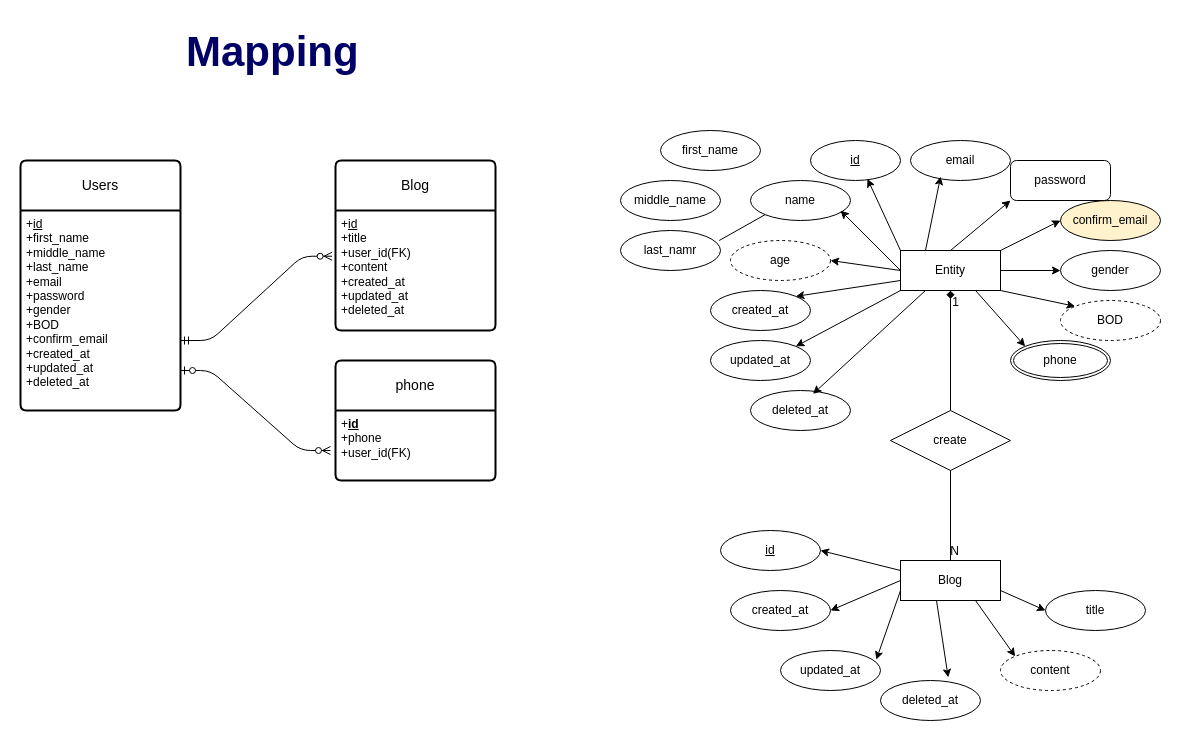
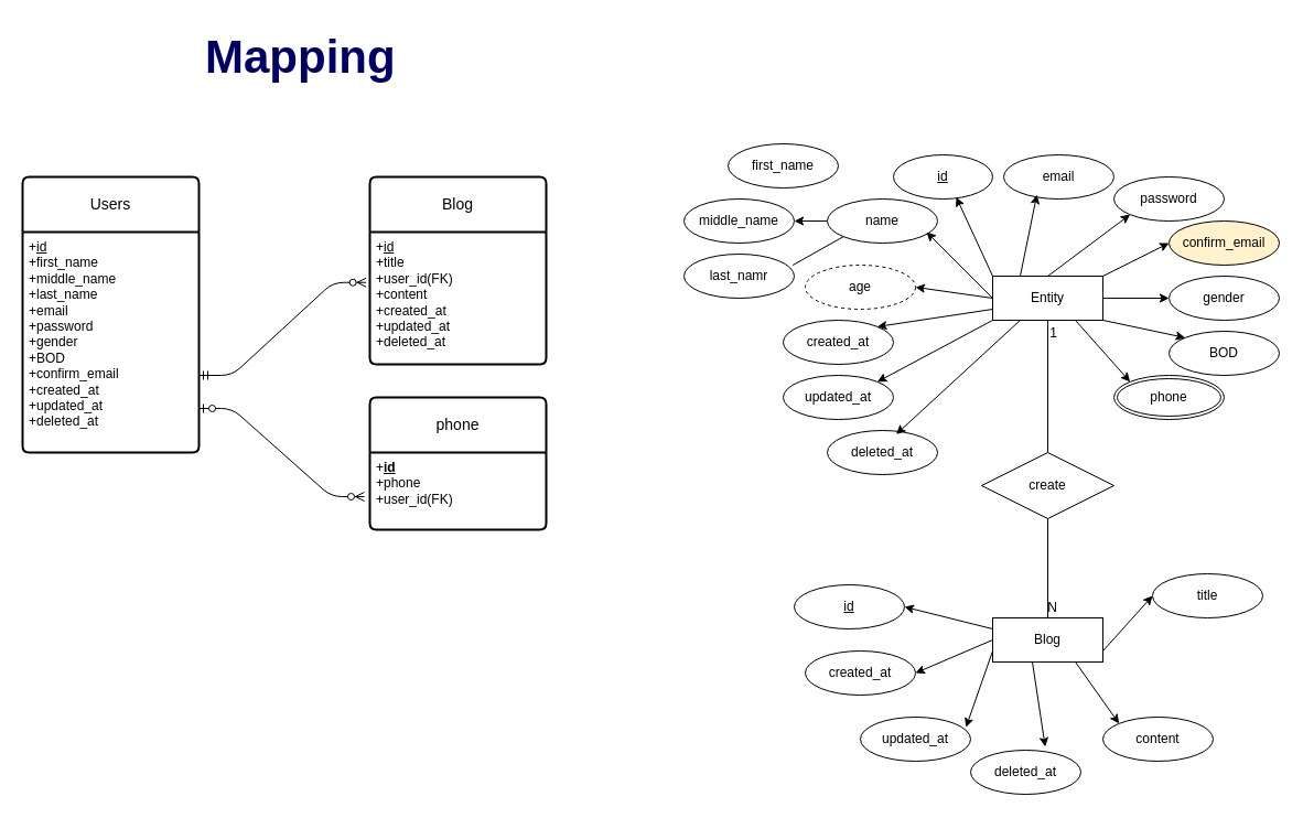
  <mxCell id="0" />
  <mxCell id="1" parent="0" />
  <mxCell id="2" style="edgeStyle=none;html=1;exitX=0.5;exitY=0;exitDx=0;exitDy=0;entryX=0;entryY=1;entryDx=0;entryDy=0;" parent="1" source="8" target="13" edge="1"><mxGeometry relative="1" as="geometry" /></mxCell>
  <mxCell id="3" style="edgeStyle=none;html=1;exitX=1;exitY=0;exitDx=0;exitDy=0;entryX=0;entryY=0.5;entryDx=0;entryDy=0;" parent="1" source="8" target="14" edge="1"><mxGeometry relative="1" as="geometry" /></mxCell>
  <mxCell id="4" style="edgeStyle=none;html=1;exitX=1;exitY=0.5;exitDx=0;exitDy=0;entryX=0;entryY=0.5;entryDx=0;entryDy=0;" parent="1" source="8" target="15" edge="1"><mxGeometry relative="1" as="geometry" /></mxCell>
  <mxCell id="5" style="edgeStyle=none;html=1;exitX=0;exitY=0.5;exitDx=0;exitDy=0;entryX=1;entryY=0.5;entryDx=0;entryDy=0;" parent="1" source="8" target="27" edge="1"><mxGeometry relative="1" as="geometry" /></mxCell>
  <mxCell id="6" style="edgeStyle=none;html=1;exitX=0;exitY=0.75;exitDx=0;exitDy=0;entryX=1;entryY=0;entryDx=0;entryDy=0;" parent="1" source="8" target="28" edge="1"><mxGeometry relative="1" as="geometry" /></mxCell>
  <mxCell id="7" style="edgeStyle=none;html=1;exitX=0;exitY=1;exitDx=0;exitDy=0;entryX=1;entryY=0;entryDx=0;entryDy=0;" parent="1" source="8" target="29" edge="1"><mxGeometry relative="1" as="geometry" /></mxCell>
  <mxCell id="8" value="Users" style="rounded=1;arcSize=10;whiteSpace=wrap;html=1;align=center;" parent="1" vertex="1"><mxGeometry x="900" y="250" width="100" height="40" as="geometry" /></mxCell>
  <mxCell id="9" value="id" style="ellipse;whiteSpace=wrap;html=1;align=center;fontStyle=4;" parent="1" vertex="1"><mxGeometry x="810" y="140" width="90" height="40" as="geometry" /></mxCell>
  <mxCell id="10" style="edgeStyle=none;html=1;exitX=0;exitY=0;exitDx=0;exitDy=0;entryX=0.633;entryY=0.959;entryDx=0;entryDy=0;entryPerimeter=0;" parent="1" source="8" target="9" edge="1"><mxGeometry relative="1" as="geometry" /></mxCell>
  <mxCell id="11" value="email" style="ellipse;whiteSpace=wrap;html=1;align=center;" parent="1" vertex="1"><mxGeometry x="910" y="140" width="100" height="40" as="geometry" /></mxCell>
  <mxCell id="12" style="edgeStyle=none;html=1;exitX=0.25;exitY=0;exitDx=0;exitDy=0;entryX=0.301;entryY=0.901;entryDx=0;entryDy=0;entryPerimeter=0;" parent="1" source="8" target="11" edge="1"><mxGeometry relative="1" as="geometry" /></mxCell>
- <mxCell id="13" value="password" style="whiteSpace=wrap;html=1;align=center;rounded=1;" parent="1" vertex="1"><mxGeometry x="1010" y="160" width="100" height="40" as="geometry" /></mxCell>
+ <mxCell id="13" value="password" style="ellipse;whiteSpace=wrap;html=1;align=center;" parent="1" vertex="1"><mxGeometry x="1010" y="160" width="100" height="40" as="geometry" /></mxCell>
  <mxCell id="14" value="confirm_email" style="ellipse;whiteSpace=wrap;html=1;align=center;fillColor=#fff2cc;" parent="1" vertex="1"><mxGeometry x="1060" y="200" width="100" height="40" as="geometry" /></mxCell>
  <mxCell id="15" value="gender" style="ellipse;whiteSpace=wrap;html=1;align=center;" parent="1" vertex="1"><mxGeometry x="1060" y="250" width="100" height="40" as="geometry" /></mxCell>
- <mxCell id="16" value="BOD" style="ellipse;whiteSpace=wrap;html=1;align=center;dashed=1;" parent="1" vertex="1"><mxGeometry x="1060" y="300" width="100" height="40" as="geometry" /></mxCell>
+ <mxCell id="16" value="BOD" style="ellipse;whiteSpace=wrap;html=1;align=center;" parent="1" vertex="1"><mxGeometry x="1060" y="300" width="100" height="40" as="geometry" /></mxCell>
  <mxCell id="17" style="edgeStyle=none;html=1;exitX=1;exitY=1;exitDx=0;exitDy=0;entryX=0;entryY=0;entryDx=0;entryDy=0;" parent="1" source="8" target="16" edge="1"><mxGeometry relative="1" as="geometry" /></mxCell>
+ <mxCell id="18" style="edgeStyle=none;html=1;exitX=0;exitY=0.5;exitDx=0;exitDy=0;entryX=1;entryY=0.5;entryDx=0;entryDy=0;" parent="1" source="19" target="22" edge="1"><mxGeometry relative="1" as="geometry" /></mxCell>
  <mxCell id="19" value="name" style="ellipse;whiteSpace=wrap;html=1;align=center;" parent="1" vertex="1"><mxGeometry x="750" y="180" width="100" height="40" as="geometry" /></mxCell>
  <mxCell id="20" style="edgeStyle=none;html=1;exitX=0;exitY=0.5;exitDx=0;exitDy=0;" parent="1" source="8" edge="1"><mxGeometry relative="1" as="geometry"><mxPoint x="840" y="210" as="targetPoint" /></mxGeometry></mxCell>
  <mxCell id="21" value="first_name" style="ellipse;whiteSpace=wrap;html=1;align=center;" parent="1" vertex="1"><mxGeometry x="660" y="130" width="100" height="40" as="geometry" /></mxCell>
  <mxCell id="22" value="middle_name" style="ellipse;whiteSpace=wrap;html=1;align=center;" parent="1" vertex="1"><mxGeometry x="620" y="180" width="100" height="40" as="geometry" /></mxCell>
  <mxCell id="23" value="last_namr" style="ellipse;whiteSpace=wrap;html=1;align=center;" parent="1" vertex="1"><mxGeometry x="620" y="230" width="100" height="40" as="geometry" /></mxCell>
  <mxCell id="24" style="edgeStyle=none;html=1;exitX=0;exitY=1;exitDx=0;exitDy=0;entryX=0.987;entryY=0.25;entryDx=0;entryDy=0;entryPerimeter=0;endArrow=none;" parent="1" source="19" target="23" edge="1"><mxGeometry relative="1" as="geometry" /></mxCell>
  <mxCell id="25" value="phone" style="ellipse;shape=doubleEllipse;margin=3;whiteSpace=wrap;html=1;align=center;" parent="1" vertex="1"><mxGeometry x="1010" y="340" width="100" height="40" as="geometry" /></mxCell>
  <mxCell id="26" style="edgeStyle=none;html=1;exitX=0.75;exitY=1;exitDx=0;exitDy=0;entryX=0;entryY=0;entryDx=0;entryDy=0;" parent="1" source="8" target="25" edge="1"><mxGeometry relative="1" as="geometry"><mxPoint x="1011" y="340" as="targetPoint" /></mxGeometry></mxCell>
  <mxCell id="27" value="age" style="ellipse;whiteSpace=wrap;html=1;align=center;dashed=1;" parent="1" vertex="1"><mxGeometry x="730" y="240" width="100" height="40" as="geometry" /></mxCell>
  <mxCell id="28" value="created_at" style="ellipse;whiteSpace=wrap;html=1;align=center;" parent="1" vertex="1"><mxGeometry x="710" y="290" width="100" height="40" as="geometry" /></mxCell>
  <mxCell id="29" value="updated_at" style="ellipse;whiteSpace=wrap;html=1;align=center;" parent="1" vertex="1"><mxGeometry x="710" y="340" width="100" height="40" as="geometry" /></mxCell>
  <mxCell id="30" value="deleted_at" style="ellipse;whiteSpace=wrap;html=1;align=center;" parent="1" vertex="1"><mxGeometry x="750" y="390" width="100" height="40" as="geometry" /></mxCell>
  <mxCell id="31" style="edgeStyle=none;html=1;exitX=0.25;exitY=1;exitDx=0;exitDy=0;entryX=0.625;entryY=0.085;entryDx=0;entryDy=0;entryPerimeter=0;" parent="1" source="8" target="30" edge="1"><mxGeometry relative="1" as="geometry" /></mxCell>
  <mxCell id="32" value="Entity" style="whiteSpace=wrap;html=1;align=center;" parent="1" vertex="1"><mxGeometry x="900" y="250" width="100" height="40" as="geometry" /></mxCell>
  <mxCell id="33" style="edgeStyle=none;html=1;exitX=0;exitY=0.5;exitDx=0;exitDy=0;entryX=1;entryY=0.5;entryDx=0;entryDy=0;" parent="1" source="36" target="38" edge="1"><mxGeometry relative="1" as="geometry" /></mxCell>
  <mxCell id="34" style="edgeStyle=none;html=1;exitX=0;exitY=0.25;exitDx=0;exitDy=0;entryX=1;entryY=0.5;entryDx=0;entryDy=0;" parent="1" source="36" target="37" edge="1"><mxGeometry relative="1" as="geometry" /></mxCell>
  <mxCell id="35" style="edgeStyle=none;html=1;exitX=1;exitY=0.75;exitDx=0;exitDy=0;entryX=0;entryY=0.5;entryDx=0;entryDy=0;" parent="1" source="36" target="45" edge="1"><mxGeometry relative="1" as="geometry" /></mxCell>
  <mxCell id="36" value="Blog" style="whiteSpace=wrap;html=1;align=center;" parent="1" vertex="1"><mxGeometry x="900" y="560" width="100" height="40" as="geometry" /></mxCell>
  <mxCell id="37" value="id" style="ellipse;whiteSpace=wrap;html=1;align=center;fontStyle=4;" parent="1" vertex="1"><mxGeometry y="530" width="100" height="40" as="geometry" x="720" /></mxCell>
  <mxCell id="38" value="created_at" style="ellipse;whiteSpace=wrap;html=1;align=center;" parent="1" vertex="1"><mxGeometry x="730" y="590" width="100" height="40" as="geometry" /></mxCell>
  <mxCell id="39" value="updated_at" style="ellipse;whiteSpace=wrap;html=1;align=center;" parent="1" vertex="1"><mxGeometry x="780" y="650" width="100" height="40" as="geometry" /></mxCell>
  <mxCell id="40" value="deleted_at" style="ellipse;whiteSpace=wrap;html=1;align=center;" parent="1" vertex="1"><mxGeometry x="880" y="680" width="100" height="40" as="geometry" /></mxCell>
  <mxCell id="41" style="edgeStyle=none;html=1;exitX=0;exitY=0.75;exitDx=0;exitDy=0;entryX=0.958;entryY=0.23;entryDx=0;entryDy=0;entryPerimeter=0;" parent="1" source="36" target="39" edge="1"><mxGeometry relative="1" as="geometry" /></mxCell>
  <mxCell id="42" style="edgeStyle=none;html=1;exitX=0;exitY=1;exitDx=0;exitDy=0;entryX=0.677;entryY=-0.078;entryDx=0;entryDy=0;entryPerimeter=0;" parent="1" target="40" edge="1"><mxGeometry relative="1" as="geometry"><mxPoint x="936" y="600" as="sourcePoint" /><mxPoint x="880" y="660" as="targetPoint" /></mxGeometry></mxCell>
- <mxCell id="43" value="content" style="ellipse;whiteSpace=wrap;html=1;align=center;dashed=1;" parent="1" vertex="1"><mxGeometry x="1000" y="650" width="100" height="40" as="geometry" /></mxCell>
+ <mxCell id="43" value="content" style="ellipse;whiteSpace=wrap;html=1;align=center;" parent="1" vertex="1"><mxGeometry x="1000" y="650" width="100" height="40" as="geometry" /></mxCell>
  <mxCell id="44" style="edgeStyle=none;html=1;exitX=0.75;exitY=1;exitDx=0;exitDy=0;entryX=0;entryY=0;entryDx=0;entryDy=0;" parent="1" source="36" target="43" edge="1"><mxGeometry relative="1" as="geometry" /></mxCell>
- <mxCell id="45" value="title" style="ellipse;whiteSpace=wrap;html=1;align=center;" parent="1" vertex="1"><mxGeometry x="1045" y="590" width="100" height="40" as="geometry" /></mxCell>
- <mxCell id="46" value="" style="endArrow=diamond;html=1;rounded=0;entryX=0.5;entryY=1;entryDx=0;entryDy=0;" parent="1" source="49" target="32" edge="1"><mxGeometry relative="1" as="geometry"><mxPoint x="950" y="430" as="sourcePoint" /><mxPoint x="1110" y="430" as="targetPoint" /></mxGeometry></mxCell>
+ <mxCell id="45" value="title" style="ellipse;whiteSpace=wrap;html=1;align=center;" parent="1" vertex="1"><mxGeometry x="1045" y="520" width="100" height="40" as="geometry" /></mxCell>
+ <mxCell id="46" value="" style="endArrow=none;html=1;rounded=0;entryX=0.5;entryY=1;entryDx=0;entryDy=0;" parent="1" source="49" target="32" edge="1"><mxGeometry relative="1" as="geometry"><mxPoint x="950" y="430" as="sourcePoint" /><mxPoint x="1110" y="430" as="targetPoint" /></mxGeometry></mxCell>
  <mxCell id="47" value="1" style="resizable=0;html=1;whiteSpace=wrap;align=right;verticalAlign=bottom;" parent="46" connectable="0" vertex="1"><mxGeometry x="1" relative="1" as="geometry"><mxPoint x="10" y="20" as="offset" /></mxGeometry></mxCell>
  <mxCell id="48" value="" style="endArrow=none;html=1;rounded=0;entryX=0.5;entryY=1;entryDx=0;entryDy=0;" parent="1" target="49" edge="1"><mxGeometry relative="1" as="geometry"><mxPoint x="950" y="430" as="sourcePoint" /><mxPoint x="950" y="290" as="targetPoint" /></mxGeometry></mxCell>
  <mxCell id="49" value="create" style="shape=rhombus;perimeter=rhombusPerimeter;whiteSpace=wrap;html=1;align=center;" parent="1" vertex="1"><mxGeometry x="890" y="410" width="120" height="60" as="geometry" /></mxCell>
  <mxCell id="50" value="" style="endArrow=none;html=1;rounded=0;entryX=0.5;entryY=0;entryDx=0;entryDy=0;" parent="1" target="36" edge="1"><mxGeometry relative="1" as="geometry"><mxPoint x="950" y="470" as="sourcePoint" /><mxPoint x="1110" y="470" as="targetPoint" /></mxGeometry></mxCell>
  <mxCell id="51" value="N" style="resizable=0;html=1;whiteSpace=wrap;align=right;verticalAlign=bottom;" parent="50" connectable="0" vertex="1"><mxGeometry x="1" relative="1" as="geometry"><mxPoint x="10" y="-1" as="offset" /></mxGeometry></mxCell>
  <mxCell id="52" value="Users" style="swimlane;childLayout=stackLayout;horizontal=1;startSize=50;horizontalStack=0;rounded=1;fontSize=14;fontStyle=0;strokeWidth=2;resizeParent=0;resizeLast=1;shadow=0;dashed=0;align=center;arcSize=4;whiteSpace=wrap;html=1;" parent="1" vertex="1"><mxGeometry x="20" y="160" width="160" height="250" as="geometry" /></mxCell>
  <mxCell id="53" value="+&lt;u&gt;id&lt;/u&gt;&lt;br&gt;+first_name&lt;br&gt;+middle_name&lt;div&gt;&lt;span style=&quot;color: rgb(0, 0, 0);&quot;&gt;+last_name&lt;/span&gt;&lt;br&gt;&lt;span style=&quot;color: rgb(0, 0, 0);&quot;&gt;+email&lt;/span&gt;&lt;/div&gt;&lt;div&gt;&lt;span style=&quot;color: rgb(0, 0, 0);&quot;&gt;&lt;span style=&quot;color: rgb(0, 0, 0);&quot;&gt;+password&lt;/span&gt;&lt;/span&gt;&lt;/div&gt;&lt;div&gt;&lt;span style=&quot;color: rgb(0, 0, 0);&quot;&gt;&lt;span style=&quot;color: rgb(0, 0, 0);&quot;&gt;+gender&lt;/span&gt;&lt;/span&gt;&lt;/div&gt;&lt;div&gt;&lt;span style=&quot;color: rgb(0, 0, 0);&quot;&gt;&lt;span style=&quot;color: rgb(0, 0, 0);&quot;&gt;+BOD&lt;/span&gt;&lt;span style=&quot;color: rgb(0, 0, 0);&quot;&gt;&lt;/span&gt;&lt;/span&gt;&lt;/div&gt;&lt;div&gt;&lt;span style=&quot;color: rgb(0, 0, 0);&quot;&gt;&lt;span style=&quot;color: rgb(0, 0, 0);&quot;&gt;+confirm_email&lt;/span&gt;&lt;span style=&quot;color: rgb(0, 0, 0);&quot;&gt;&lt;/span&gt;&lt;/span&gt;&lt;/div&gt;&lt;div&gt;&lt;span style=&quot;color: rgb(0, 0, 0);&quot;&gt;&lt;span style=&quot;color: rgb(0, 0, 0);&quot;&gt;+created_at&lt;/span&gt;&lt;span style=&quot;color: rgb(0, 0, 0);&quot;&gt;&lt;/span&gt;&lt;/span&gt;&lt;/div&gt;&lt;div&gt;&lt;span style=&quot;color: rgb(0, 0, 0);&quot;&gt;&lt;span style=&quot;color: rgb(0, 0, 0);&quot;&gt;+updated_at&lt;/span&gt;&lt;span style=&quot;color: rgb(0, 0, 0);&quot;&gt;&lt;/span&gt;&lt;/span&gt;&lt;/div&gt;&lt;div&gt;&lt;span style=&quot;color: rgb(0, 0, 0);&quot;&gt;&lt;span style=&quot;color: rgb(0, 0, 0);&quot;&gt;&lt;span style=&quot;color: rgb(0, 0, 0);&quot;&gt;+deleted_at&lt;/span&gt;&lt;/span&gt;&lt;/span&gt;&lt;/div&gt;&lt;div&gt;&lt;span style=&quot;color: rgb(0, 0, 0);&quot;&gt;&lt;span style=&quot;color: rgb(0, 0, 0);&quot;&gt;&lt;br&gt;&lt;/span&gt;&lt;/span&gt;&lt;/div&gt;" style="align=left;strokeColor=none;fillColor=none;spacingLeft=4;fontSize=12;verticalAlign=top;resizable=0;rotatable=0;part=1;html=1;" parent="52" vertex="1"><mxGeometry y="50" width="160" height="200" as="geometry" /></mxCell>
  <mxCell id="54" value="phone" style="swimlane;childLayout=stackLayout;horizontal=1;startSize=50;horizontalStack=0;rounded=1;fontSize=14;fontStyle=0;strokeWidth=2;resizeParent=0;resizeLast=1;shadow=0;dashed=0;align=center;arcSize=4;whiteSpace=wrap;html=1;" parent="1" vertex="1"><mxGeometry x="335" y="360" width="160" height="120" as="geometry" /></mxCell>
  <mxCell id="55" value="+&lt;b&gt;&lt;u&gt;id&lt;/u&gt;&lt;/b&gt;&lt;div&gt;+phone&lt;br&gt;+user_id(FK)&lt;/div&gt;" style="align=left;strokeColor=none;fillColor=none;spacingLeft=4;fontSize=12;verticalAlign=top;resizable=0;rotatable=0;part=1;html=1;" parent="54" vertex="1"><mxGeometry y="50" width="160" height="70" as="geometry" /></mxCell>
  <mxCell id="56" value="Blog" style="swimlane;childLayout=stackLayout;horizontal=1;startSize=50;horizontalStack=0;rounded=1;fontSize=14;fontStyle=0;strokeWidth=2;resizeParent=0;resizeLast=1;shadow=0;dashed=0;align=center;arcSize=4;whiteSpace=wrap;html=1;" parent="1" vertex="1"><mxGeometry x="335" y="160" width="160" height="170" as="geometry" /></mxCell>
  <mxCell id="57" value="+&lt;u&gt;id&lt;/u&gt;&lt;br&gt;+title&lt;div&gt;&lt;span style=&quot;color: rgb(0, 0, 0);&quot;&gt;+&lt;/span&gt;&lt;span style=&quot;background-color: transparent; color: rgb(0, 0, 0);&quot;&gt;user_id(FK)&lt;/span&gt;&lt;font color=&quot;#000000&quot;&gt;&lt;br&gt;&lt;/font&gt;+&lt;font style=&quot;color: rgb(0, 0, 0);&quot;&gt;content&lt;/font&gt;&lt;div&gt;&lt;div&gt;&lt;span style=&quot;color: rgb(0, 0, 0);&quot;&gt;&lt;span style=&quot;color: rgb(0, 0, 0);&quot;&gt;+created_at&lt;/span&gt;&lt;span style=&quot;color: rgb(0, 0, 0);&quot;&gt;&lt;/span&gt;&lt;/span&gt;&lt;/div&gt;&lt;div&gt;&lt;span style=&quot;color: rgb(0, 0, 0);&quot;&gt;&lt;span style=&quot;color: rgb(0, 0, 0);&quot;&gt;+updated_at&lt;/span&gt;&lt;span style=&quot;color: rgb(0, 0, 0);&quot;&gt;&lt;/span&gt;&lt;/span&gt;&lt;/div&gt;&lt;div&gt;&lt;span style=&quot;color: rgb(0, 0, 0);&quot;&gt;+deleted_at&lt;/span&gt;&lt;/div&gt;&lt;/div&gt;&lt;/div&gt;" style="align=left;strokeColor=none;fillColor=none;spacingLeft=4;fontSize=12;verticalAlign=top;resizable=0;rotatable=0;part=1;html=1;" parent="56" vertex="1"><mxGeometry y="50" width="160" height="120" as="geometry" /></mxCell>
  <mxCell id="58" value="" style="edgeStyle=entityRelationEdgeStyle;fontSize=12;html=1;endArrow=ERzeroToMany;startArrow=ERmandOne;entryX=-0.021;entryY=0.381;entryDx=0;entryDy=0;entryPerimeter=0;" parent="1" target="57" edge="1"><mxGeometry width="100" height="100" relative="1" as="geometry"><mxPoint x="180" y="340" as="sourcePoint" /><mxPoint x="280" y="240" as="targetPoint" /></mxGeometry></mxCell>
  <mxCell id="59" value="" style="edgeStyle=entityRelationEdgeStyle;fontSize=12;html=1;endArrow=ERzeroToMany;startArrow=ERzeroToOne;" parent="1" edge="1"><mxGeometry width="100" height="100" relative="1" as="geometry"><mxPoint x="180" y="370" as="sourcePoint" /><mxPoint x="330" y="450" as="targetPoint" /></mxGeometry></mxCell>
  <mxCell id="60" value="&lt;span style=&quot;color: rgb(0, 0, 102); font-size: 42px; font-weight: 700; text-align: center;&quot;&gt;Mapping&lt;/span&gt;" style="text;strokeColor=none;fillColor=none;spacingLeft=4;spacingRight=4;overflow=hidden;rotatable=0;points=[[0,0.5],[1,0.5]];portConstraint=eastwest;fontSize=12;whiteSpace=wrap;html=1;" parent="1" vertex="1"><mxGeometry x="180" y="20" width="190" height="60" as="geometry" /></mxCell>
